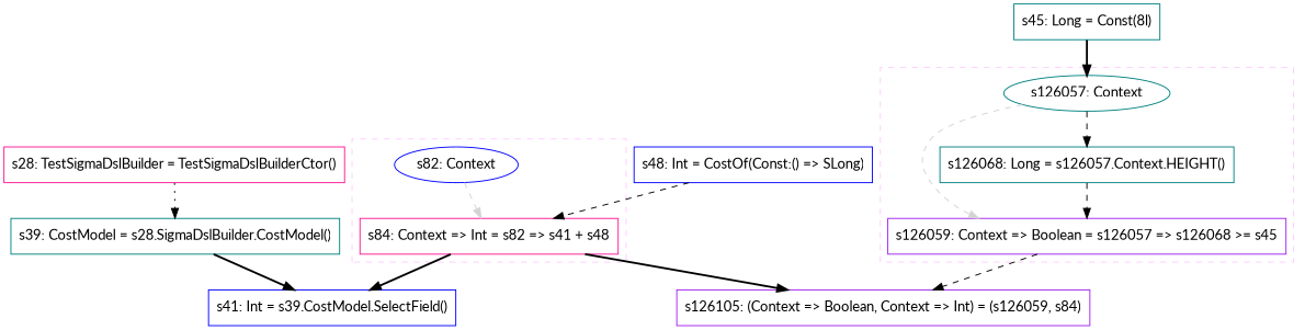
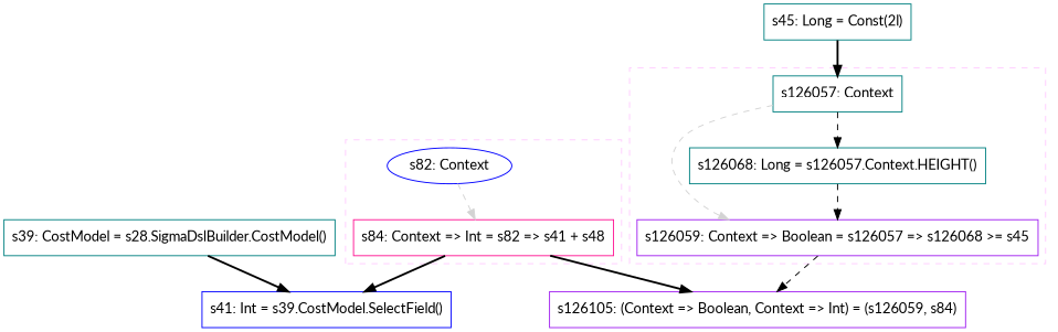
  digraph {
    concentrate=true
    fontname=Lato
    node [color=teal fillcolor=white fontname=Lato shape=box style=filled]
    edge [fontname=Lato style=dashed]
-   n1 [label="s126057: Context" shape=oval]
+   n1 [label="s126057: Context"]
    n2 [color=purple label="s126059: Context => Boolean = s126057 => s126068 >= s45"]
    n3 [label="s126068: Long = s126057.Context.HEIGHT()"]
    n4 [color=blue label="s82: Context" shape=oval]
    n5 [color=deeppink label="s84: Context => Int = s82 => s41 + s48"]
    n6 [color=purple label="s126105: (Context => Boolean, Context => Int) = (s126059, s84)"]
    n7 [color=blue label="s41: Int = s39.CostModel.SelectField()"]
-   n8 [label="s45: Long = Const(8l)"]
-   n9 [color=deeppink label="s28: TestSigmaDslBuilder = TestSigmaDslBuilderCtor()"]
+   n8 [label="s45: Long = Const(2l)"]
    n10 [label="s39: CostModel = s28.SigmaDslBuilder.CostModel()"]
-   n11 [color=blue label="s48: Int = CostOf(Const:() => SLong)"]
    subgraph cluster_1 {
      color="#FFCCFF"
      style=dashed
      n3
      subgraph sub_2 {
        color="#FFCCFF"
        rank=source
        style=dashed
        n1
      }
      subgraph sub_3 {
        color="#FFCCFF"
        rank=sink
        style=dashed
        n2
      }
    }
    subgraph cluster_4 {
      color="#FFCCFF"
      style=dashed
      subgraph sub_5 {
        color="#FFCCFF"
        rank=source
        style=dashed
        n4
      }
      subgraph sub_6 {
        color="#FFCCFF"
        rank=sink
        style=dashed
        n5
      }
    }
    n1 -> n2 [color=lightgray weight=0]
    n1 -> n3
    n2 -> n6
    n3 -> n2
    n4 -> n5 [color=lightgray weight=0]
    n5 -> n6 [style=bold]
    n5 -> n7 [style=bold]
    n8 -> n1 [style=bold]
-   n9 -> n10 [style=dotted]
    n10 -> n7 [style=bold]
-   n11 -> n5
  }
